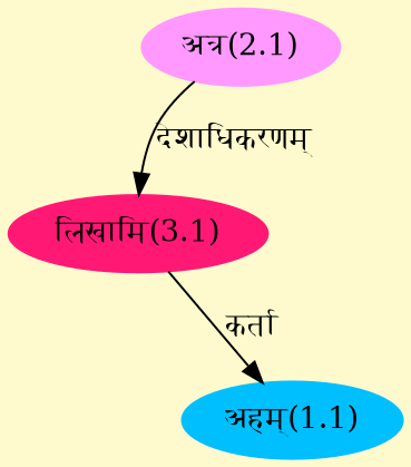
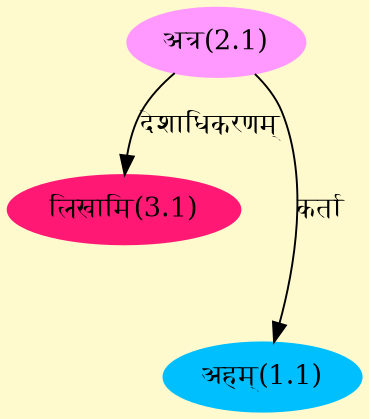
  digraph {
    bgcolor=lemonchiffon1
    compound=true
    rankdir=BT
    node [style=filled]
    edge [dir=back]
    n1 [color="#00BFFF" label="अहम्(1.1)"]
    n2 [color="#FF1975" label="लिखामि(3.1)"]
    n3 [color="#FF99FF" label="अत्र(2.1)"]
-   n1 -> n2 [label="कर्ता"]
+   n1 -> n3 [label="कर्ता"]
    n2 -> n3 [label="देशाधिकरणम्"]
  }
